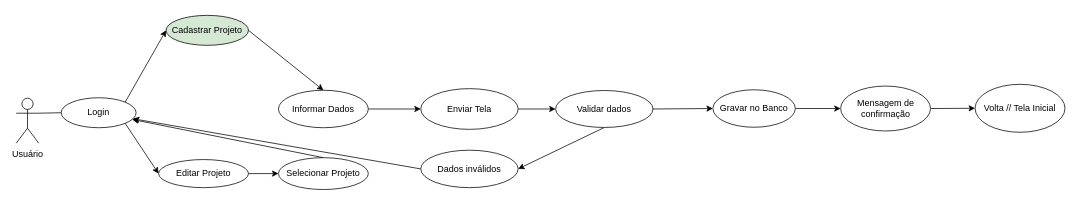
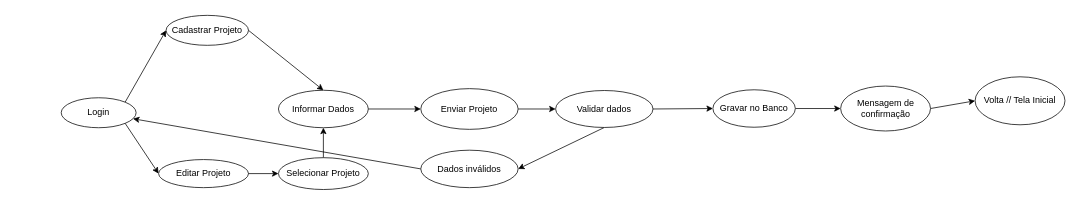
  <mxCell id="0" />
  <mxCell id="1" parent="0" />
- <mxCell id="2" value="Usuário" style="shape=umlActor;verticalLabelPosition=bottom;verticalAlign=top;html=1;outlineConnect=0;" vertex="1" parent="1"><mxGeometry x="20" y="130.63" width="30" height="60" as="geometry" /></mxCell>
- <mxCell id="3" value="" style="endArrow=none;html=1;exitX=1;exitY=0.333;exitDx=0;exitDy=0;exitPerimeter=0;entryX=0;entryY=0.5;entryDx=0;entryDy=0;" edge="1" parent="1" source="2" target="4"><mxGeometry width="50" height="50" relative="1" as="geometry"><mxPoint x="290" y="170" as="sourcePoint" /><mxPoint x="160" y="110" as="targetPoint" /></mxGeometry></mxCell>
  <mxCell id="4" value="Login" style="ellipse;whiteSpace=wrap;html=1;" vertex="1" parent="1"><mxGeometry x="80" y="130" width="100" height="40" as="geometry" /></mxCell>
  <mxCell id="5" value="" style="endArrow=classic;html=1;entryX=0;entryY=0.5;entryDx=0;entryDy=0;exitX=1;exitY=1;exitDx=0;exitDy=0;" edge="1" parent="1" source="4" target="6"><mxGeometry width="50" height="50" relative="1" as="geometry"><mxPoint x="200" y="250" as="sourcePoint" /><mxPoint x="260" y="180" as="targetPoint" /></mxGeometry></mxCell>
  <mxCell id="6" value="Editar Projeto" style="ellipse;whiteSpace=wrap;html=1;" vertex="1" parent="1"><mxGeometry x="210" y="212.5" width="120" height="37.5" as="geometry" /></mxCell>
  <mxCell id="7" value="" style="endArrow=classic;html=1;exitX=1;exitY=0;exitDx=0;exitDy=0;entryX=0;entryY=0.5;entryDx=0;entryDy=0;" edge="1" parent="1" source="4" target="8"><mxGeometry width="50" height="50" relative="1" as="geometry"><mxPoint x="290" y="170" as="sourcePoint" /><mxPoint x="280" y="110" as="targetPoint" /></mxGeometry></mxCell>
- <mxCell id="8" value="Cadastrar Projeto" style="ellipse;whiteSpace=wrap;html=1;fillColor=#d5e8d4;" vertex="1" parent="1"><mxGeometry x="220" y="20" width="110" height="40" as="geometry" /></mxCell>
- <mxCell id="9" style="edgeStyle=none;html=1;exitX=0.5;exitY=0;exitDx=0;exitDy=0;" edge="1" parent="1" source="10" target="4"><mxGeometry relative="1" as="geometry"><mxPoint x="590" y="235" as="targetPoint" /></mxGeometry></mxCell>
+ <mxCell id="8" value="Cadastrar Projeto" style="ellipse;whiteSpace=wrap;html=1;" vertex="1" parent="1"><mxGeometry x="220" y="20" width="110" height="40" as="geometry" /></mxCell>
+ <mxCell id="9" style="edgeStyle=none;html=1;exitX=0.5;exitY=0;exitDx=0;exitDy=0;entryX=0.5;entryY=1;entryDx=0;entryDy=0;" edge="1" parent="1" source="10" target="13"><mxGeometry relative="1" as="geometry"><mxPoint x="590" y="235" as="targetPoint" /></mxGeometry></mxCell>
  <mxCell id="10" value="Selecionar Projeto" style="ellipse;whiteSpace=wrap;html=1;" vertex="1" parent="1"><mxGeometry x="370" y="210" width="120" height="42.5" as="geometry" /></mxCell>
  <mxCell id="11" value="" style="endArrow=classic;html=1;exitX=1;exitY=0.5;exitDx=0;exitDy=0;entryX=0;entryY=0.5;entryDx=0;entryDy=0;" edge="1" parent="1" source="6" target="10"><mxGeometry width="50" height="50" relative="1" as="geometry"><mxPoint x="290" y="170" as="sourcePoint" /><mxPoint x="340" y="120" as="targetPoint" /></mxGeometry></mxCell>
  <mxCell id="12" style="edgeStyle=none;html=1;exitX=1;exitY=0.5;exitDx=0;exitDy=0;entryX=0;entryY=0.5;entryDx=0;entryDy=0;" edge="1" parent="1" source="13" target="16"><mxGeometry relative="1" as="geometry" /></mxCell>
  <mxCell id="13" value="Informar Dados" style="ellipse;whiteSpace=wrap;html=1;" vertex="1" parent="1"><mxGeometry x="370" y="120" width="120" height="50" as="geometry" /></mxCell>
  <mxCell id="14" value="" style="endArrow=classic;html=1;exitX=1;exitY=0.5;exitDx=0;exitDy=0;entryX=0.5;entryY=0;entryDx=0;entryDy=0;" edge="1" parent="1" source="8" target="13"><mxGeometry width="50" height="50" relative="1" as="geometry"><mxPoint x="290" y="160" as="sourcePoint" /><mxPoint x="340" y="110" as="targetPoint" /></mxGeometry></mxCell>
  <mxCell id="15" style="edgeStyle=none;html=1;entryX=0;entryY=0.5;entryDx=0;entryDy=0;exitX=1;exitY=0.5;exitDx=0;exitDy=0;" edge="1" parent="1" source="16" target="19"><mxGeometry relative="1" as="geometry"><mxPoint x="840" y="20" as="targetPoint" /></mxGeometry></mxCell>
- <mxCell id="16" value="Enviar Tela" style="ellipse;whiteSpace=wrap;html=1;" vertex="1" parent="1"><mxGeometry x="560" y="117.82" width="130" height="54.37" as="geometry" /></mxCell>
+ <mxCell id="16" value="Enviar Projeto" style="ellipse;whiteSpace=wrap;html=1;" vertex="1" parent="1"><mxGeometry x="560" y="117.82" width="130" height="54.37" as="geometry" /></mxCell>
  <mxCell id="17" style="edgeStyle=none;html=1;entryX=0;entryY=0.5;entryDx=0;entryDy=0;exitX=1;exitY=0.5;exitDx=0;exitDy=0;" edge="1" parent="1" source="19" target="23"><mxGeometry relative="1" as="geometry" /></mxCell>
  <mxCell id="18" style="edgeStyle=none;html=1;entryX=1;entryY=0.5;entryDx=0;entryDy=0;exitX=0.5;exitY=1;exitDx=0;exitDy=0;" edge="1" parent="1" source="19" target="21"><mxGeometry relative="1" as="geometry" /></mxCell>
  <mxCell id="19" value="Validar dados" style="ellipse;whiteSpace=wrap;html=1;" vertex="1" parent="1"><mxGeometry x="740" y="120.32" width="130" height="49.37" as="geometry" /></mxCell>
  <mxCell id="20" style="edgeStyle=none;html=1;exitX=0;exitY=0.5;exitDx=0;exitDy=0;" edge="1" parent="1" source="21" target="4"><mxGeometry relative="1" as="geometry" /></mxCell>
  <mxCell id="21" value="Dados inválidos" style="ellipse;whiteSpace=wrap;html=1;" vertex="1" parent="1"><mxGeometry x="560" y="200" width="130" height="50" as="geometry" /></mxCell>
  <mxCell id="22" style="edgeStyle=none;html=1;entryX=0;entryY=0.5;entryDx=0;entryDy=0;exitX=1;exitY=0.5;exitDx=0;exitDy=0;" edge="1" parent="1" source="23" target="25"><mxGeometry relative="1" as="geometry" /></mxCell>
  <mxCell id="23" value="Gravar no Banco" style="ellipse;whiteSpace=wrap;html=1;" vertex="1" parent="1"><mxGeometry x="950" y="119.37" width="110" height="50" as="geometry" /></mxCell>
  <mxCell id="24" style="edgeStyle=none;html=1;exitX=1;exitY=0.5;exitDx=0;exitDy=0;entryX=0;entryY=0.5;entryDx=0;entryDy=0;" edge="1" parent="1" source="25" target="26"><mxGeometry relative="1" as="geometry" /></mxCell>
  <mxCell id="25" value="Mensagem de confirmação" style="ellipse;whiteSpace=wrap;html=1;" vertex="1" parent="1"><mxGeometry x="1120.5" y="114.37" width="120" height="60" as="geometry" /></mxCell>
- <mxCell id="26" value="Volta // Tela Inicial" style="ellipse;whiteSpace=wrap;html=1;" vertex="1" parent="1"><mxGeometry x="1300" y="112.03" width="120" height="64.05" as="geometry" /></mxCell>
+ <mxCell id="26" value="Volta // Tela Inicial" style="ellipse;whiteSpace=wrap;html=1;" vertex="1" parent="1"><mxGeometry x="1300" y="102.03" width="120" height="64.05" as="geometry" /></mxCell>
